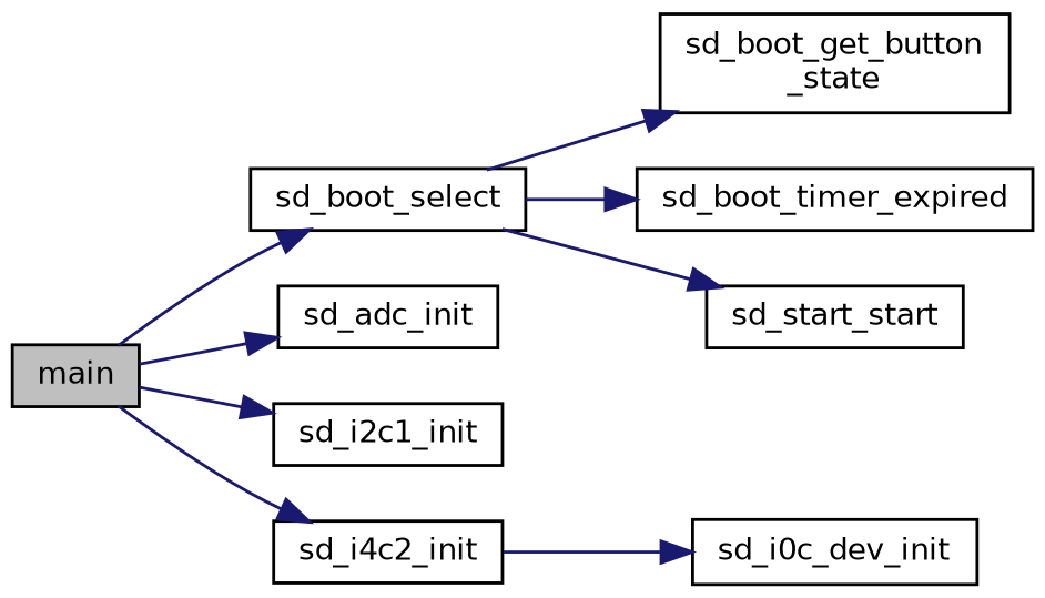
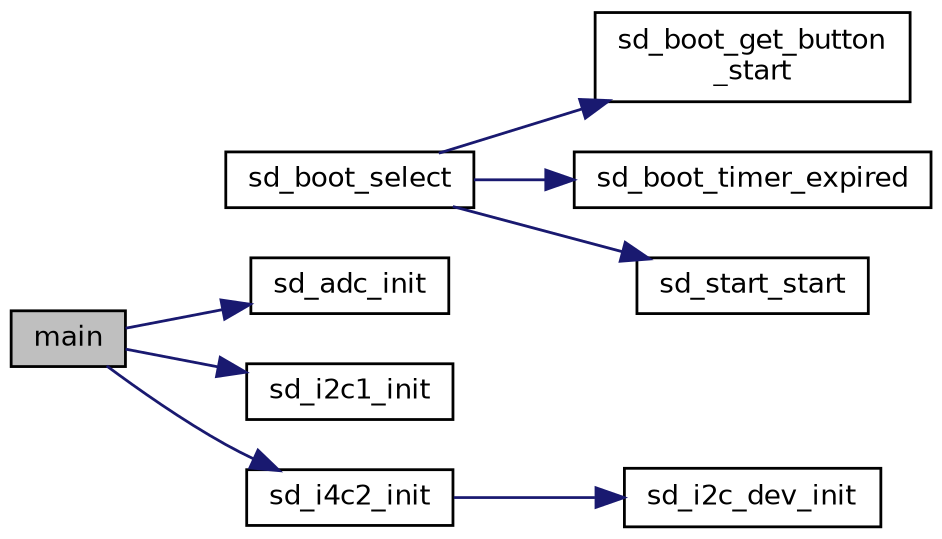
  digraph {
    rankdir=LR
    node [color=black fillcolor=white fontname=Helvetica fontsize=10 shape=record style=filled]
    edge [color=midnightblue fontname=Helvetica fontsize=10 labelfontname=Helvetica labelfontsize=10 style=solid]
    n1 [fillcolor=grey75 fontcolor=black height=0.2 label=main width=0.4]
    n2 [height=0.2 label=sd_boot_select width=0.4]
    n3 [height=0.2 label=sd_adc_init width=0.4]
    n4 [height=0.2 label=sd_i2c1_init width=0.4]
    n5 [height=0.2 label=sd_i4c2_init width=0.4]
-   n6 [height=0.2 label="sd_boot_get_button\l_state" width=0.4]
+   n6 [height=0.2 label="sd_boot_get_button\l_start" width=0.4]
    n7 [height=0.2 label=sd_boot_timer_expired width=0.4]
    n8 [height=0.2 label=sd_start_start width=0.4]
-   n9 [height=0.2 label=sd_i0c_dev_init width=0.4]
-   n1 -> n2
+   n9 [height=0.2 label=sd_i2c_dev_init width=0.4]
    n1 -> n3
    n1 -> n4
    n1 -> n5
    n2 -> n6
    n2 -> n7
    n2 -> n8
    n5 -> n9
  }
